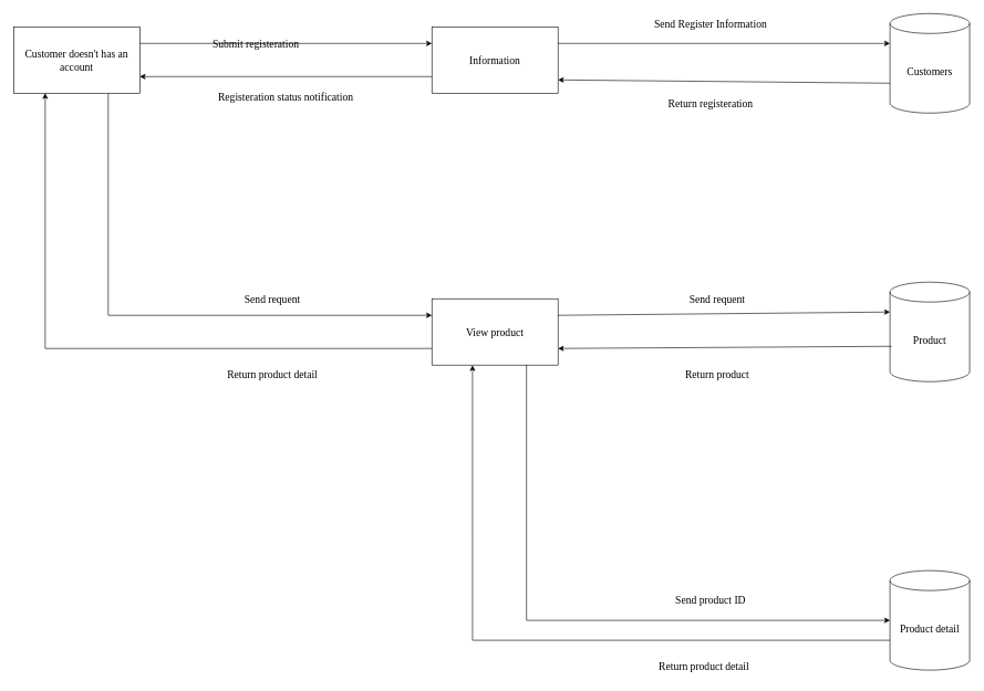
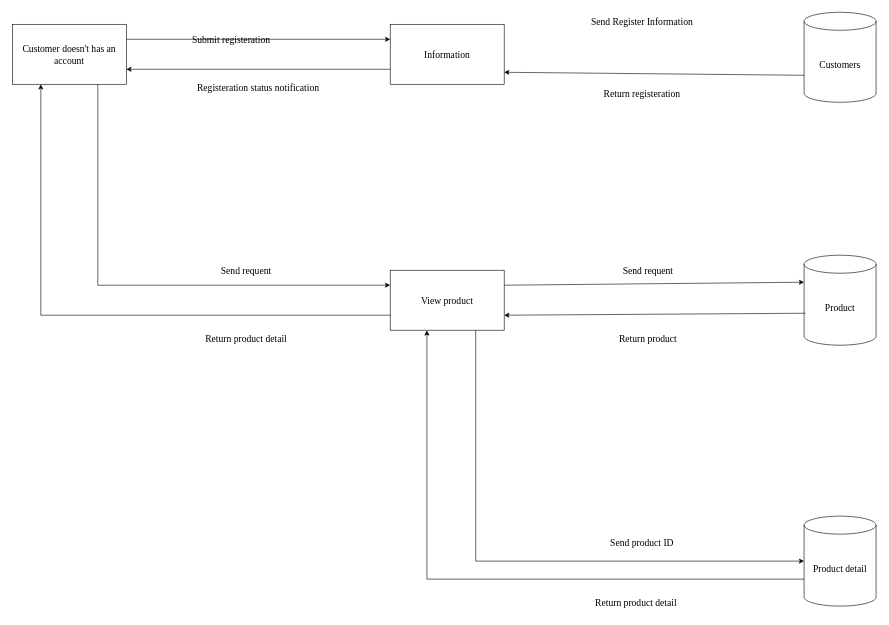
  <mxCell id="0" />
  <mxCell id="1" parent="0" />
  <mxCell id="2" value="Customer doesn't has an account" style="rounded=0;whiteSpace=wrap;html=1;fontFamily=Times New Roman;fontSize=16;" parent="1" vertex="1"><mxGeometry x="20" y="40" width="190" height="100" as="geometry" /></mxCell>
  <mxCell id="3" value="Information" style="rounded=0;whiteSpace=wrap;html=1;fontFamily=Times New Roman;fontSize=16;" parent="1" vertex="1"><mxGeometry x="650" y="40" width="190" height="100" as="geometry" /></mxCell>
  <mxCell id="4" value="View product" style="rounded=0;whiteSpace=wrap;html=1;fontFamily=Times New Roman;fontSize=16;" parent="1" vertex="1"><mxGeometry x="650" y="450" width="190" height="100" as="geometry" /></mxCell>
  <mxCell id="5" value="&lt;font&gt;Customers&lt;/font&gt;" style="shape=cylinder3;whiteSpace=wrap;html=1;boundedLbl=1;backgroundOutline=1;size=15;fontFamily=Times New Roman;fontSize=16;" vertex="1" parent="1"><mxGeometry x="1340" y="20" width="120" height="150" as="geometry" /></mxCell>
  <mxCell id="6" value="Product" style="shape=cylinder3;whiteSpace=wrap;html=1;boundedLbl=1;backgroundOutline=1;size=15;fontFamily=Times New Roman;fontSize=16;" vertex="1" parent="1"><mxGeometry x="1340" y="425" width="120" height="150" as="geometry" /></mxCell>
  <mxCell id="7" value="Product detail" style="shape=cylinder3;whiteSpace=wrap;html=1;boundedLbl=1;backgroundOutline=1;size=15;fontFamily=Times New Roman;fontSize=16;" vertex="1" parent="1"><mxGeometry x="1340" y="860" width="120" height="150" as="geometry" /></mxCell>
  <mxCell id="8" value="" style="endArrow=classic;html=1;rounded=0;exitX=1;exitY=0.25;exitDx=0;exitDy=0;entryX=0;entryY=0.25;entryDx=0;entryDy=0;" edge="1" parent="1" source="2" target="3"><mxGeometry width="50" height="50" relative="1" as="geometry"><mxPoint x="1020" y="600" as="sourcePoint" /><mxPoint x="1070" y="550" as="targetPoint" /></mxGeometry></mxCell>
  <mxCell id="9" value="Submit registeration" style="text;html=1;align=center;verticalAlign=middle;whiteSpace=wrap;rounded=0;fontSize=16;fontFamily=Times New Roman;" vertex="1" parent="1"><mxGeometry x="285" y="50" width="200" height="30" as="geometry" /></mxCell>
  <mxCell id="10" value="" style="endArrow=classic;html=1;rounded=0;exitX=0;exitY=0.75;exitDx=0;exitDy=0;entryX=1;entryY=0.75;entryDx=0;entryDy=0;" edge="1" parent="1" source="3" target="2"><mxGeometry width="50" height="50" relative="1" as="geometry"><mxPoint x="220" y="75" as="sourcePoint" /><mxPoint x="660" y="75" as="targetPoint" /></mxGeometry></mxCell>
- <mxCell id="11" value="" style="endArrow=classic;html=1;rounded=0;exitX=1;exitY=0.25;exitDx=0;exitDy=0;entryX=0;entryY=0;entryDx=0;entryDy=45;entryPerimeter=0;" edge="1" parent="1" source="3" target="5"><mxGeometry width="50" height="50" relative="1" as="geometry"><mxPoint x="890" y="94.29" as="sourcePoint" /><mxPoint x="1330" y="94.29" as="targetPoint" /></mxGeometry></mxCell>
  <mxCell id="12" value="" style="endArrow=classic;html=1;rounded=0;exitX=0;exitY=0;exitDx=0;exitDy=105;exitPerimeter=0;" edge="1" parent="1" source="5"><mxGeometry width="50" height="50" relative="1" as="geometry"><mxPoint x="660" y="125" as="sourcePoint" /><mxPoint x="840" y="120" as="targetPoint" /></mxGeometry></mxCell>
  <mxCell id="13" value="" style="endArrow=classic;html=1;rounded=0;exitX=0.75;exitY=1;exitDx=0;exitDy=0;entryX=0;entryY=0.25;entryDx=0;entryDy=0;edgeStyle=orthogonalEdgeStyle;" edge="1" parent="1" source="2" target="4"><mxGeometry width="50" height="50" relative="1" as="geometry"><mxPoint x="1020" y="600" as="sourcePoint" /><mxPoint x="1070" y="550" as="targetPoint" /></mxGeometry></mxCell>
  <mxCell id="14" value="" style="endArrow=classic;html=1;rounded=0;exitX=0;exitY=0.75;exitDx=0;exitDy=0;entryX=0.25;entryY=1;entryDx=0;entryDy=0;edgeStyle=orthogonalEdgeStyle;" edge="1" parent="1" source="4" target="2"><mxGeometry width="50" height="50" relative="1" as="geometry"><mxPoint x="1350" y="135" as="sourcePoint" /><mxPoint x="850" y="130" as="targetPoint" /></mxGeometry></mxCell>
  <mxCell id="15" value="" style="endArrow=classic;html=1;rounded=0;exitX=1;exitY=0.25;exitDx=0;exitDy=0;entryX=0;entryY=0;entryDx=0;entryDy=45;entryPerimeter=0;" edge="1" parent="1" source="4" target="6"><mxGeometry width="50" height="50" relative="1" as="geometry"><mxPoint x="850" y="75" as="sourcePoint" /><mxPoint x="1350" y="75" as="targetPoint" /></mxGeometry></mxCell>
  <mxCell id="16" value="" style="endArrow=classic;html=1;rounded=0;exitX=0.021;exitY=0.645;exitDx=0;exitDy=0;exitPerimeter=0;entryX=1;entryY=0.75;entryDx=0;entryDy=0;" edge="1" parent="1" source="6" target="4"><mxGeometry width="50" height="50" relative="1" as="geometry"><mxPoint x="1350" y="135" as="sourcePoint" /><mxPoint x="850" y="130" as="targetPoint" /></mxGeometry></mxCell>
  <mxCell id="17" value="" style="endArrow=classic;html=1;rounded=0;exitX=0.75;exitY=1;exitDx=0;exitDy=0;entryX=0;entryY=0.5;entryDx=0;entryDy=0;entryPerimeter=0;edgeStyle=orthogonalEdgeStyle;" edge="1" parent="1" source="4" target="7"><mxGeometry width="50" height="50" relative="1" as="geometry"><mxPoint x="850" y="485" as="sourcePoint" /><mxPoint x="1350" y="480" as="targetPoint" /></mxGeometry></mxCell>
  <mxCell id="18" value="" style="endArrow=classic;html=1;rounded=0;exitX=0;exitY=0;exitDx=0;exitDy=105;exitPerimeter=0;entryX=0.322;entryY=1.003;entryDx=0;entryDy=0;edgeStyle=orthogonalEdgeStyle;entryPerimeter=0;" edge="1" parent="1" source="7" target="4"><mxGeometry width="50" height="50" relative="1" as="geometry"><mxPoint x="1353" y="532" as="sourcePoint" /><mxPoint x="850" y="535" as="targetPoint" /></mxGeometry></mxCell>
  <mxCell id="19" value="Registeration status notification" style="text;html=1;align=center;verticalAlign=middle;whiteSpace=wrap;rounded=0;fontSize=16;fontFamily=Times New Roman;" vertex="1" parent="1"><mxGeometry x="300" y="130" width="260" height="30" as="geometry" /></mxCell>
  <mxCell id="20" value="Send Register Information" style="text;html=1;align=center;verticalAlign=middle;whiteSpace=wrap;rounded=0;fontSize=16;fontFamily=Times New Roman;" vertex="1" parent="1"><mxGeometry x="940" y="20" width="260" height="30" as="geometry" /></mxCell>
  <mxCell id="21" value="Return registeration" style="text;html=1;align=center;verticalAlign=middle;whiteSpace=wrap;rounded=0;fontSize=16;fontFamily=Times New Roman;" vertex="1" parent="1"><mxGeometry x="940" y="140" width="260" height="30" as="geometry" /></mxCell>
  <mxCell id="22" value="Send requent" style="text;html=1;align=center;verticalAlign=middle;whiteSpace=wrap;rounded=0;fontSize=16;fontFamily=Times New Roman;" vertex="1" parent="1"><mxGeometry x="310" y="435" width="200" height="30" as="geometry" /></mxCell>
  <mxCell id="23" value="Send requent" style="text;html=1;align=center;verticalAlign=middle;whiteSpace=wrap;rounded=0;fontSize=16;fontFamily=Times New Roman;" vertex="1" parent="1"><mxGeometry x="980" y="435" width="200" height="30" as="geometry" /></mxCell>
  <mxCell id="24" value="Return product detail" style="text;html=1;align=center;verticalAlign=middle;whiteSpace=wrap;rounded=0;fontSize=16;fontFamily=Times New Roman;" vertex="1" parent="1"><mxGeometry x="310" y="550" width="200" height="30" as="geometry" /></mxCell>
  <mxCell id="25" value="Return product detail" style="text;html=1;align=center;verticalAlign=middle;whiteSpace=wrap;rounded=0;fontSize=16;fontFamily=Times New Roman;" vertex="1" parent="1"><mxGeometry x="960" y="990" width="200" height="30" as="geometry" /></mxCell>
  <mxCell id="26" value="Return product " style="text;html=1;align=center;verticalAlign=middle;whiteSpace=wrap;rounded=0;fontSize=16;fontFamily=Times New Roman;" vertex="1" parent="1"><mxGeometry x="980" y="550" width="200" height="30" as="geometry" /></mxCell>
  <mxCell id="27" value="Send product ID" style="text;html=1;align=center;verticalAlign=middle;whiteSpace=wrap;rounded=0;fontSize=16;fontFamily=Times New Roman;" vertex="1" parent="1"><mxGeometry x="970" y="890" width="200" height="30" as="geometry" /></mxCell>
